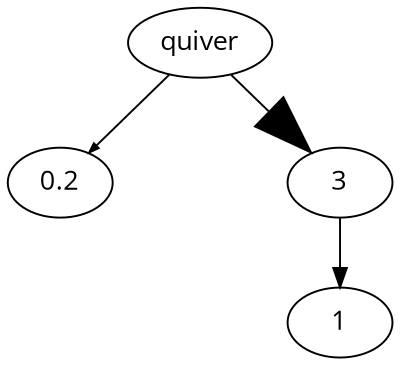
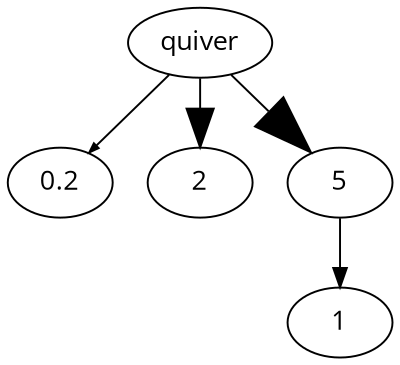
  digraph {
    fontname="Open Sans"
    node [fontname="Open Sans"]
    edge [fontname="Open Sans"]
    n1 [label=0.2]
    quiver
-   3
+   2
+   3 [label=5]
    1
    quiver -> n1 [arrowsize=0.5]
+   quiver -> 2 [arrowsize=2]
    quiver -> 3 [arrowsize=3]
    3 -> 1
  }
